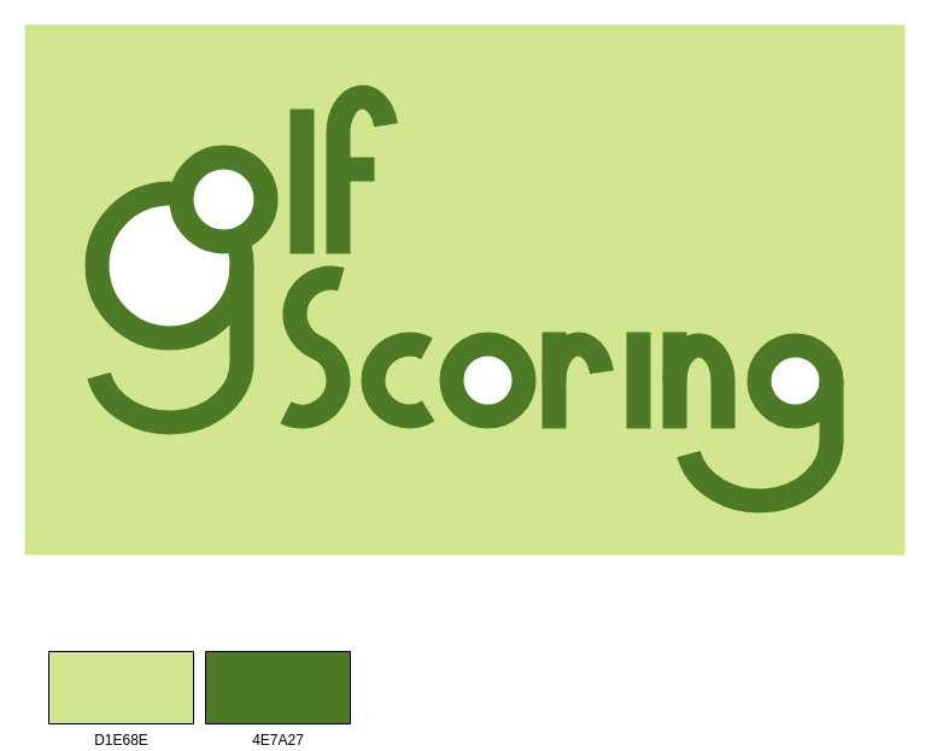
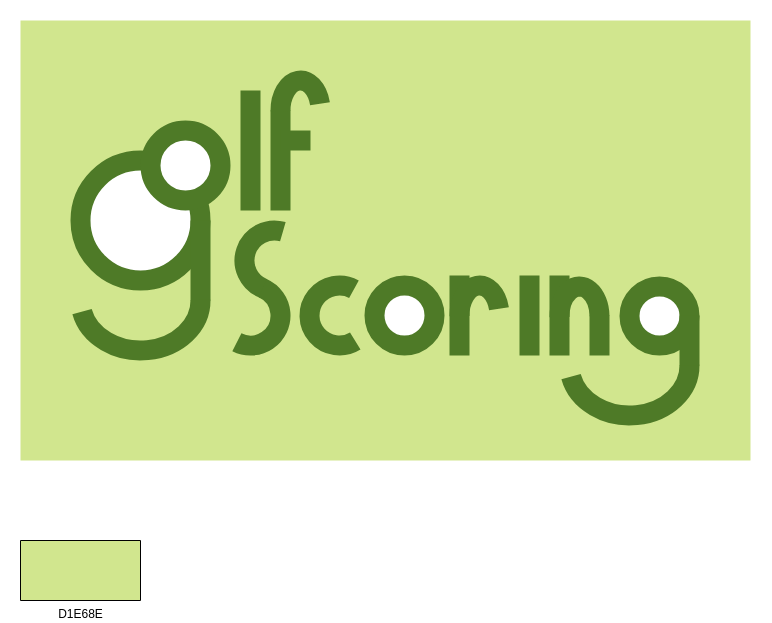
  <mxCell id="0" />
  <mxCell id="1" parent="0" />
- <mxCell id="2" value="D1E68E" style="verticalLabelPosition=bottom;verticalAlign=top;html=1;shape=mxgraph.basic.rect;fillColor2=none;strokeWidth=1;size=20;indent=5;fillColor=#D1E68E;" parent="1" vertex="1"><mxGeometry x="40" y="540" width="120" height="60" as="geometry" /></mxCell>
- <mxCell id="3" value="4E7A27" style="verticalLabelPosition=bottom;verticalAlign=top;html=1;shape=mxgraph.basic.rect;fillColor2=none;strokeWidth=1;size=20;indent=5;fillColor=#4E7A27;" parent="1" vertex="1"><mxGeometry x="170" y="540" width="120" height="60" as="geometry" /></mxCell>
+ <mxCell id="2" value="D1E68E" style="verticalLabelPosition=bottom;verticalAlign=top;html=1;shape=mxgraph.basic.rect;fillColor2=none;strokeWidth=1;size=20;indent=5;fillColor=#D1E68E;" parent="1" vertex="1"><mxGeometry x="20" y="540" width="120" height="60" as="geometry" /></mxCell>
  <mxCell id="4" value="" style="group" parent="1" vertex="1" connectable="0"><mxGeometry x="20" y="20" width="730" height="440" as="geometry" /></mxCell>
  <mxCell id="5" value="" style="verticalLabelPosition=bottom;verticalAlign=top;html=1;shape=mxgraph.basic.rect;fillColor2=none;strokeWidth=1;size=20;indent=5;fillColor=#D1E68E;strokeColor=none;" parent="4" vertex="1"><mxGeometry width="730" height="440" as="geometry" /></mxCell>
  <mxCell id="6" value="" style="group" parent="4" vertex="1" connectable="0"><mxGeometry x="60" y="140" width="120" height="190" as="geometry" /></mxCell>
  <mxCell id="7" value="" style="ellipse;whiteSpace=wrap;html=1;strokeColor=#4E7A27;strokeWidth=20;fillColor=#ffffff;" parent="6" vertex="1"><mxGeometry width="120" height="120" as="geometry" /></mxCell>
  <mxCell id="8" value="" style="endArrow=none;html=1;strokeWidth=20;strokeColor=#4E7A27;" parent="6" edge="1"><mxGeometry width="50" height="50" relative="1" as="geometry"><mxPoint x="120" y="140" as="sourcePoint" /><mxPoint x="120" y="60" as="targetPoint" /></mxGeometry></mxCell>
  <mxCell id="9" value="" style="verticalLabelPosition=bottom;verticalAlign=top;html=1;shape=mxgraph.basic.partConcEllipse;startAngle=0.248;endAngle=0.714;arcWidth=0;strokeColor=#4E7A27;strokeWidth=20;fillColor=none;" parent="6" vertex="1"><mxGeometry y="90" width="120" height="100" as="geometry" /></mxCell>
  <mxCell id="10" value="" style="group" parent="4" vertex="1" connectable="0"><mxGeometry x="130" y="60" width="170" height="130" as="geometry" /></mxCell>
  <mxCell id="11" value="" style="ellipse;whiteSpace=wrap;html=1;strokeColor=#4E7A27;strokeWidth=20;fillColor=#FFFFFF;" parent="10" vertex="1"><mxGeometry y="50" width="70" height="70" as="geometry" /></mxCell>
  <mxCell id="12" value="" style="endArrow=none;html=1;strokeWidth=20;strokeColor=#4E7A27;" parent="10" edge="1"><mxGeometry width="50" height="50" relative="1" as="geometry"><mxPoint x="100" y="130" as="sourcePoint" /><mxPoint x="100" y="10" as="targetPoint" /></mxGeometry></mxCell>
  <mxCell id="13" value="" style="endArrow=none;html=1;strokeWidth=20;strokeColor=#4E7A27;" parent="10" edge="1"><mxGeometry width="50" height="50" relative="1" as="geometry"><mxPoint x="130" y="130" as="sourcePoint" /><mxPoint x="130" y="30" as="targetPoint" /></mxGeometry></mxCell>
  <mxCell id="14" value="" style="verticalLabelPosition=bottom;verticalAlign=top;html=1;shape=mxgraph.basic.partConcEllipse;startAngle=0.247;endAngle=0.714;arcWidth=0;strokeColor=#4E7A27;strokeWidth=20;fillColor=none;rotation=-180;" parent="10" vertex="1"><mxGeometry x="130" width="40" height="60" as="geometry" /></mxCell>
  <mxCell id="15" value="" style="endArrow=none;html=1;strokeWidth=20;strokeColor=#4E7A27;" parent="10" edge="1"><mxGeometry width="50" height="50" relative="1" as="geometry"><mxPoint x="130" y="60" as="sourcePoint" /><mxPoint x="160" y="60" as="targetPoint" /></mxGeometry></mxCell>
  <mxCell id="16" value="" style="group" parent="4" vertex="1" connectable="0"><mxGeometry x="200" y="210" width="469" height="185" as="geometry" /></mxCell>
  <mxCell id="17" value="" style="verticalLabelPosition=bottom;verticalAlign=top;html=1;shape=mxgraph.basic.partConcEllipse;startAngle=0.309;endAngle=0.795;arcWidth=0;strokeColor=#4E7A27;strokeWidth=20;fillColor=none;rotation=90;" parent="16" vertex="1"><mxGeometry x="24" width="60" height="60" as="geometry" /></mxCell>
  <mxCell id="18" value="" style="verticalLabelPosition=bottom;verticalAlign=top;html=1;shape=mxgraph.basic.partConcEllipse;startAngle=0.316;endAngle=0.825;arcWidth=0;strokeColor=#4E7A27;strokeWidth=20;fillColor=none;rotation=-90;" parent="16" vertex="1"><mxGeometry y="55" width="60" height="60" as="geometry" /></mxCell>
  <mxCell id="19" value="" style="verticalLabelPosition=bottom;verticalAlign=top;html=1;shape=mxgraph.basic.partConcEllipse;startAngle=0.662;endAngle=0.33;arcWidth=0;strokeColor=#4E7A27;strokeWidth=20;fillColor=none;rotation=-90;" parent="16" vertex="1"><mxGeometry x="89" y="55" width="60" height="60" as="geometry" /></mxCell>
  <mxCell id="20" value="" style="endArrow=none;html=1;strokeWidth=20;strokeColor=#4E7A27;" parent="16" edge="1"><mxGeometry width="50" height="50" relative="1" as="geometry"><mxPoint x="239" y="125" as="sourcePoint" /><mxPoint x="239" y="45" as="targetPoint" /></mxGeometry></mxCell>
  <mxCell id="21" value="" style="verticalLabelPosition=bottom;verticalAlign=top;html=1;shape=mxgraph.basic.partConcEllipse;startAngle=0.247;endAngle=0.714;arcWidth=0;strokeColor=#4E7A27;strokeWidth=20;fillColor=none;rotation=-180;" parent="16" vertex="1"><mxGeometry x="239" y="55" width="40" height="60" as="geometry" /></mxCell>
  <mxCell id="22" value="" style="endArrow=none;html=1;strokeWidth=20;strokeColor=#4E7A27;" parent="16" edge="1"><mxGeometry width="50" height="50" relative="1" as="geometry"><mxPoint x="309" y="125.0" as="sourcePoint" /><mxPoint x="309" y="45.0" as="targetPoint" /></mxGeometry></mxCell>
  <mxCell id="23" value="" style="endArrow=none;html=1;strokeWidth=20;strokeColor=#4E7A27;" parent="16" edge="1"><mxGeometry width="50" height="50" relative="1" as="geometry"><mxPoint x="339" y="125.0" as="sourcePoint" /><mxPoint x="339" y="45.0" as="targetPoint" /></mxGeometry></mxCell>
  <mxCell id="24" value="" style="verticalLabelPosition=bottom;verticalAlign=top;html=1;shape=mxgraph.basic.partConcEllipse;startAngle=0.247;endAngle=0.748;arcWidth=0;strokeColor=#4E7A27;strokeWidth=20;fillColor=none;rotation=-180;" parent="16" vertex="1"><mxGeometry x="339" y="56" width="40" height="60" as="geometry" /></mxCell>
  <mxCell id="25" value="" style="endArrow=none;html=1;strokeWidth=20;strokeColor=#4E7A27;" parent="16" edge="1"><mxGeometry width="50" height="50" relative="1" as="geometry"><mxPoint x="379" y="125.0" as="sourcePoint" /><mxPoint x="379" y="85" as="targetPoint" /></mxGeometry></mxCell>
  <mxCell id="26" value="" style="ellipse;whiteSpace=wrap;html=1;strokeColor=#4E7A27;strokeWidth=20;fillColor=#ffffff;" parent="16" vertex="1"><mxGeometry x="409" y="56" width="60" height="59" as="geometry" /></mxCell>
  <mxCell id="27" value="" style="verticalLabelPosition=bottom;verticalAlign=top;html=1;shape=mxgraph.basic.partConcEllipse;startAngle=0.248;endAngle=0.714;arcWidth=0;strokeColor=#4E7A27;strokeWidth=20;fillColor=none;" parent="16" vertex="1"><mxGeometry x="349" y="85" width="120" height="100" as="geometry" /></mxCell>
  <mxCell id="28" value="" style="endArrow=none;html=1;strokeWidth=20;strokeColor=#4E7A27;" parent="16" edge="1"><mxGeometry width="50" height="50" relative="1" as="geometry"><mxPoint x="469" y="135" as="sourcePoint" /><mxPoint x="469" y="85" as="targetPoint" /></mxGeometry></mxCell>
  <mxCell id="29" value="" style="ellipse;whiteSpace=wrap;html=1;strokeColor=#4E7A27;strokeWidth=20;fillColor=#ffffff;" parent="16" vertex="1"><mxGeometry x="154" y="55" width="60" height="60" as="geometry" /></mxCell>
